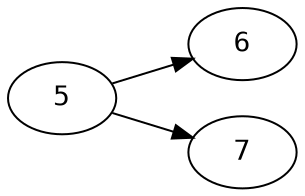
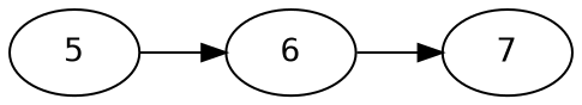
  digraph {
    fontname="DejaVu Sans Mono"
    rankdir=LR
    node [fontname="DejaVu Sans Mono"]
    edge [fontname="DejaVu Sans Mono"]
    n1 [label=5]
    n2 [label=6]
    n3 [label=7]
    n1 -> n2
-   n1 -> n3
+   n2 -> n3
  }
